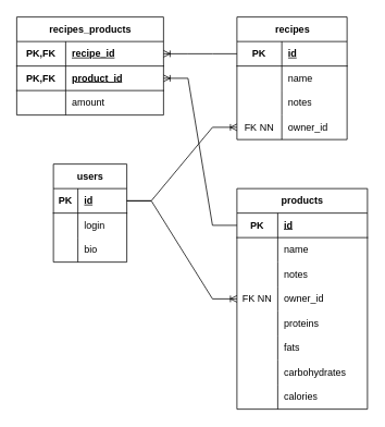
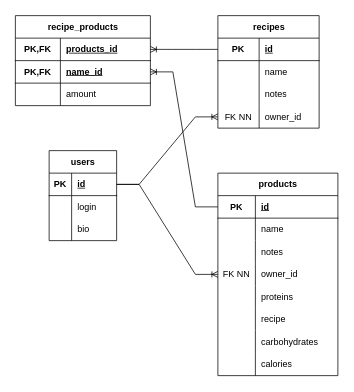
  <mxCell id="0" />
  <mxCell id="1" parent="0" />
  <mxCell id="2" value="products" style="shape=table;startSize=30;container=1;collapsible=1;childLayout=tableLayout;fixedRows=1;rowLines=0;fontStyle=1;align=center;resizeLast=1;html=1;" parent="1" vertex="1"><mxGeometry x="290" y="230" width="160" height="270" as="geometry" /></mxCell>
  <mxCell id="3" value="" style="shape=tableRow;horizontal=0;startSize=0;swimlaneHead=0;swimlaneBody=0;fillColor=none;collapsible=0;dropTarget=0;points=[[0,0.5],[1,0.5]];portConstraint=eastwest;top=0;left=0;right=0;bottom=1;" parent="2" vertex="1"><mxGeometry y="30" width="160" height="30" as="geometry" /></mxCell>
  <mxCell id="4" value="PK" style="shape=partialRectangle;connectable=0;fillColor=none;top=0;left=0;bottom=0;right=0;fontStyle=1;overflow=hidden;whiteSpace=wrap;html=1;" parent="3" vertex="1"><mxGeometry width="50" height="30" as="geometry"><mxRectangle width="50" height="30" as="alternateBounds" /></mxGeometry></mxCell>
  <mxCell id="5" value="id" style="shape=partialRectangle;connectable=0;fillColor=none;top=0;left=0;bottom=0;right=0;align=left;spacingLeft=6;fontStyle=5;overflow=hidden;whiteSpace=wrap;html=1;" parent="3" vertex="1"><mxGeometry x="50" width="110" height="30" as="geometry"><mxRectangle width="110" height="30" as="alternateBounds" /></mxGeometry></mxCell>
  <mxCell id="6" value="" style="shape=tableRow;horizontal=0;startSize=0;swimlaneHead=0;swimlaneBody=0;fillColor=none;collapsible=0;dropTarget=0;points=[[0,0.5],[1,0.5]];portConstraint=eastwest;top=0;left=0;right=0;bottom=0;" parent="2" vertex="1"><mxGeometry y="60" width="160" height="30" as="geometry" /></mxCell>
  <mxCell id="7" value="" style="shape=partialRectangle;connectable=0;fillColor=none;top=0;left=0;bottom=0;right=0;editable=1;overflow=hidden;whiteSpace=wrap;html=1;" parent="6" vertex="1"><mxGeometry width="50" height="30" as="geometry"><mxRectangle width="50" height="30" as="alternateBounds" /></mxGeometry></mxCell>
  <mxCell id="8" value="name" style="shape=partialRectangle;connectable=0;fillColor=none;top=0;left=0;bottom=0;right=0;align=left;spacingLeft=6;overflow=hidden;whiteSpace=wrap;html=1;" parent="6" vertex="1"><mxGeometry x="50" width="110" height="30" as="geometry"><mxRectangle width="110" height="30" as="alternateBounds" /></mxGeometry></mxCell>
  <mxCell id="9" value="" style="shape=tableRow;horizontal=0;startSize=0;swimlaneHead=0;swimlaneBody=0;fillColor=none;collapsible=0;dropTarget=0;points=[[0,0.5],[1,0.5]];portConstraint=eastwest;top=0;left=0;right=0;bottom=0;" parent="2" vertex="1"><mxGeometry y="90" width="160" height="30" as="geometry" /></mxCell>
  <mxCell id="10" value="" style="shape=partialRectangle;connectable=0;fillColor=none;top=0;left=0;bottom=0;right=0;editable=1;overflow=hidden;whiteSpace=wrap;html=1;" parent="9" vertex="1"><mxGeometry width="50" height="30" as="geometry"><mxRectangle width="50" height="30" as="alternateBounds" /></mxGeometry></mxCell>
  <mxCell id="11" value="notes" style="shape=partialRectangle;connectable=0;fillColor=none;top=0;left=0;bottom=0;right=0;align=left;spacingLeft=6;overflow=hidden;whiteSpace=wrap;html=1;" parent="9" vertex="1"><mxGeometry x="50" width="110" height="30" as="geometry"><mxRectangle width="110" height="30" as="alternateBounds" /></mxGeometry></mxCell>
  <mxCell id="12" value="" style="shape=tableRow;horizontal=0;startSize=0;swimlaneHead=0;swimlaneBody=0;fillColor=none;collapsible=0;dropTarget=0;points=[[0,0.5],[1,0.5]];portConstraint=eastwest;top=0;left=0;right=0;bottom=0;" parent="2" vertex="1"><mxGeometry y="120" width="160" height="30" as="geometry" /></mxCell>
  <mxCell id="13" value="FK NN" style="shape=partialRectangle;connectable=0;fillColor=none;top=0;left=0;bottom=0;right=0;editable=1;overflow=hidden;whiteSpace=wrap;html=1;" parent="12" vertex="1"><mxGeometry width="50" height="30" as="geometry"><mxRectangle width="50" height="30" as="alternateBounds" /></mxGeometry></mxCell>
  <mxCell id="14" value="owner_id" style="shape=partialRectangle;connectable=0;fillColor=none;top=0;left=0;bottom=0;right=0;align=left;spacingLeft=6;overflow=hidden;whiteSpace=wrap;html=1;" parent="12" vertex="1"><mxGeometry x="50" width="110" height="30" as="geometry"><mxRectangle width="110" height="30" as="alternateBounds" /></mxGeometry></mxCell>
  <mxCell id="15" value="" style="shape=tableRow;horizontal=0;startSize=0;swimlaneHead=0;swimlaneBody=0;fillColor=none;collapsible=0;dropTarget=0;points=[[0,0.5],[1,0.5]];portConstraint=eastwest;top=0;left=0;right=0;bottom=0;" parent="2" vertex="1"><mxGeometry y="150" width="160" height="30" as="geometry" /></mxCell>
  <mxCell id="16" value="" style="shape=partialRectangle;connectable=0;fillColor=none;top=0;left=0;bottom=0;right=0;editable=1;overflow=hidden;whiteSpace=wrap;html=1;" parent="15" vertex="1"><mxGeometry width="50" height="30" as="geometry"><mxRectangle width="50" height="30" as="alternateBounds" /></mxGeometry></mxCell>
  <mxCell id="17" value="proteins" style="shape=partialRectangle;connectable=0;fillColor=none;top=0;left=0;bottom=0;right=0;align=left;spacingLeft=6;overflow=hidden;whiteSpace=wrap;html=1;" parent="15" vertex="1"><mxGeometry x="50" width="110" height="30" as="geometry"><mxRectangle width="110" height="30" as="alternateBounds" /></mxGeometry></mxCell>
  <mxCell id="18" value="" style="shape=tableRow;horizontal=0;startSize=0;swimlaneHead=0;swimlaneBody=0;fillColor=none;collapsible=0;dropTarget=0;points=[[0,0.5],[1,0.5]];portConstraint=eastwest;top=0;left=0;right=0;bottom=0;" parent="2" vertex="1"><mxGeometry y="180" width="160" height="30" as="geometry" /></mxCell>
  <mxCell id="19" value="" style="shape=partialRectangle;connectable=0;fillColor=none;top=0;left=0;bottom=0;right=0;editable=1;overflow=hidden;whiteSpace=wrap;html=1;" parent="18" vertex="1"><mxGeometry width="50" height="30" as="geometry"><mxRectangle width="50" height="30" as="alternateBounds" /></mxGeometry></mxCell>
- <mxCell id="20" value="fats" style="shape=partialRectangle;connectable=0;fillColor=none;top=0;left=0;bottom=0;right=0;align=left;spacingLeft=6;overflow=hidden;whiteSpace=wrap;html=1;" parent="18" vertex="1"><mxGeometry x="50" width="110" height="30" as="geometry"><mxRectangle width="110" height="30" as="alternateBounds" /></mxGeometry></mxCell>
+ <mxCell id="20" value="recipe" style="shape=partialRectangle;connectable=0;fillColor=none;top=0;left=0;bottom=0;right=0;align=left;spacingLeft=6;overflow=hidden;whiteSpace=wrap;html=1;" parent="18" vertex="1"><mxGeometry x="50" width="110" height="30" as="geometry"><mxRectangle width="110" height="30" as="alternateBounds" /></mxGeometry></mxCell>
  <mxCell id="21" value="" style="shape=tableRow;horizontal=0;startSize=0;swimlaneHead=0;swimlaneBody=0;fillColor=none;collapsible=0;dropTarget=0;points=[[0,0.5],[1,0.5]];portConstraint=eastwest;top=0;left=0;right=0;bottom=0;" parent="2" vertex="1"><mxGeometry y="210" width="160" height="30" as="geometry" /></mxCell>
  <mxCell id="22" value="" style="shape=partialRectangle;connectable=0;fillColor=none;top=0;left=0;bottom=0;right=0;editable=1;overflow=hidden;whiteSpace=wrap;html=1;" parent="21" vertex="1"><mxGeometry width="50" height="30" as="geometry"><mxRectangle width="50" height="30" as="alternateBounds" /></mxGeometry></mxCell>
  <mxCell id="23" value="carbohydrates" style="shape=partialRectangle;connectable=0;fillColor=none;top=0;left=0;bottom=0;right=0;align=left;spacingLeft=6;overflow=hidden;whiteSpace=wrap;html=1;" parent="21" vertex="1"><mxGeometry x="50" width="110" height="30" as="geometry"><mxRectangle width="110" height="30" as="alternateBounds" /></mxGeometry></mxCell>
  <mxCell id="24" value="" style="shape=tableRow;horizontal=0;startSize=0;swimlaneHead=0;swimlaneBody=0;fillColor=none;collapsible=0;dropTarget=0;points=[[0,0.5],[1,0.5]];portConstraint=eastwest;top=0;left=0;right=0;bottom=0;" parent="2" vertex="1"><mxGeometry y="240" width="160" height="30" as="geometry" /></mxCell>
  <mxCell id="25" value="" style="shape=partialRectangle;connectable=0;fillColor=none;top=0;left=0;bottom=0;right=0;editable=1;overflow=hidden;whiteSpace=wrap;html=1;" parent="24" vertex="1"><mxGeometry width="50" height="30" as="geometry"><mxRectangle width="50" height="30" as="alternateBounds" /></mxGeometry></mxCell>
  <mxCell id="26" value="calories" style="shape=partialRectangle;connectable=0;fillColor=none;top=0;left=0;bottom=0;right=0;align=left;spacingLeft=6;overflow=hidden;whiteSpace=wrap;html=1;" parent="24" vertex="1"><mxGeometry x="50" width="110" height="30" as="geometry"><mxRectangle width="110" height="30" as="alternateBounds" /></mxGeometry></mxCell>
  <mxCell id="27" value="users" style="shape=table;startSize=30;container=1;collapsible=1;childLayout=tableLayout;fixedRows=1;rowLines=0;fontStyle=1;align=center;resizeLast=1;html=1;" parent="1" vertex="1"><mxGeometry x="65" y="200" width="90" height="120" as="geometry" /></mxCell>
  <mxCell id="28" value="" style="shape=tableRow;horizontal=0;startSize=0;swimlaneHead=0;swimlaneBody=0;fillColor=none;collapsible=0;dropTarget=0;points=[[0,0.5],[1,0.5]];portConstraint=eastwest;top=0;left=0;right=0;bottom=1;" parent="27" vertex="1"><mxGeometry y="30" width="90" height="30" as="geometry" /></mxCell>
  <mxCell id="29" value="PK" style="shape=partialRectangle;connectable=0;fillColor=none;top=0;left=0;bottom=0;right=0;fontStyle=1;overflow=hidden;whiteSpace=wrap;html=1;" parent="28" vertex="1"><mxGeometry width="30" height="30" as="geometry"><mxRectangle width="30" height="30" as="alternateBounds" /></mxGeometry></mxCell>
  <mxCell id="30" value="id" style="shape=partialRectangle;connectable=0;fillColor=none;top=0;left=0;bottom=0;right=0;align=left;spacingLeft=6;fontStyle=5;overflow=hidden;whiteSpace=wrap;html=1;" parent="28" vertex="1"><mxGeometry x="30" width="60" height="30" as="geometry"><mxRectangle width="60" height="30" as="alternateBounds" /></mxGeometry></mxCell>
  <mxCell id="31" value="" style="shape=tableRow;horizontal=0;startSize=0;swimlaneHead=0;swimlaneBody=0;fillColor=none;collapsible=0;dropTarget=0;points=[[0,0.5],[1,0.5]];portConstraint=eastwest;top=0;left=0;right=0;bottom=0;" parent="27" vertex="1"><mxGeometry y="60" width="90" height="30" as="geometry" /></mxCell>
  <mxCell id="32" value="" style="shape=partialRectangle;connectable=0;fillColor=none;top=0;left=0;bottom=0;right=0;editable=1;overflow=hidden;whiteSpace=wrap;html=1;" parent="31" vertex="1"><mxGeometry width="30" height="30" as="geometry"><mxRectangle width="30" height="30" as="alternateBounds" /></mxGeometry></mxCell>
  <mxCell id="33" value="login" style="shape=partialRectangle;connectable=0;fillColor=none;top=0;left=0;bottom=0;right=0;align=left;spacingLeft=6;overflow=hidden;whiteSpace=wrap;html=1;" parent="31" vertex="1"><mxGeometry x="30" width="60" height="30" as="geometry"><mxRectangle width="60" height="30" as="alternateBounds" /></mxGeometry></mxCell>
  <mxCell id="34" value="" style="shape=tableRow;horizontal=0;startSize=0;swimlaneHead=0;swimlaneBody=0;fillColor=none;collapsible=0;dropTarget=0;points=[[0,0.5],[1,0.5]];portConstraint=eastwest;top=0;left=0;right=0;bottom=0;" parent="27" vertex="1"><mxGeometry y="90" width="90" height="30" as="geometry" /></mxCell>
  <mxCell id="35" value="" style="shape=partialRectangle;connectable=0;fillColor=none;top=0;left=0;bottom=0;right=0;editable=1;overflow=hidden;whiteSpace=wrap;html=1;" parent="34" vertex="1"><mxGeometry width="30" height="30" as="geometry"><mxRectangle width="30" height="30" as="alternateBounds" /></mxGeometry></mxCell>
  <mxCell id="36" value="bio" style="shape=partialRectangle;connectable=0;fillColor=none;top=0;left=0;bottom=0;right=0;align=left;spacingLeft=6;overflow=hidden;whiteSpace=wrap;html=1;" parent="34" vertex="1"><mxGeometry x="30" width="60" height="30" as="geometry"><mxRectangle width="60" height="30" as="alternateBounds" /></mxGeometry></mxCell>
  <mxCell id="37" value="" style="edgeStyle=entityRelationEdgeStyle;fontSize=12;html=1;endArrow=ERoneToMany;rounded=0;" parent="1" source="28" target="12" edge="1"><mxGeometry width="100" height="100" relative="1" as="geometry"><mxPoint x="300" y="620" as="sourcePoint" /><mxPoint x="400" y="520" as="targetPoint" /></mxGeometry></mxCell>
  <mxCell id="38" value="recipes" style="shape=table;startSize=30;container=1;collapsible=1;childLayout=tableLayout;fixedRows=1;rowLines=0;fontStyle=1;align=center;resizeLast=1;html=1;" parent="1" vertex="1"><mxGeometry x="290" y="20" width="135" height="150" as="geometry" /></mxCell>
  <mxCell id="39" value="" style="shape=tableRow;horizontal=0;startSize=0;swimlaneHead=0;swimlaneBody=0;fillColor=none;collapsible=0;dropTarget=0;points=[[0,0.5],[1,0.5]];portConstraint=eastwest;top=0;left=0;right=0;bottom=1;" parent="38" vertex="1"><mxGeometry y="30" width="135" height="30" as="geometry" /></mxCell>
  <mxCell id="40" value="PK" style="shape=partialRectangle;connectable=0;fillColor=none;top=0;left=0;bottom=0;right=0;fontStyle=1;overflow=hidden;whiteSpace=wrap;html=1;" parent="39" vertex="1"><mxGeometry width="55" height="30" as="geometry"><mxRectangle width="55" height="30" as="alternateBounds" /></mxGeometry></mxCell>
  <mxCell id="41" value="id" style="shape=partialRectangle;connectable=0;fillColor=none;top=0;left=0;bottom=0;right=0;align=left;spacingLeft=6;fontStyle=5;overflow=hidden;whiteSpace=wrap;html=1;" parent="39" vertex="1"><mxGeometry x="55" width="80" height="30" as="geometry"><mxRectangle width="80" height="30" as="alternateBounds" /></mxGeometry></mxCell>
  <mxCell id="42" value="" style="shape=tableRow;horizontal=0;startSize=0;swimlaneHead=0;swimlaneBody=0;fillColor=none;collapsible=0;dropTarget=0;points=[[0,0.5],[1,0.5]];portConstraint=eastwest;top=0;left=0;right=0;bottom=0;" parent="38" vertex="1"><mxGeometry y="60" width="135" height="30" as="geometry" /></mxCell>
  <mxCell id="43" value="" style="shape=partialRectangle;connectable=0;fillColor=none;top=0;left=0;bottom=0;right=0;editable=1;overflow=hidden;whiteSpace=wrap;html=1;" parent="42" vertex="1"><mxGeometry width="55" height="30" as="geometry"><mxRectangle width="55" height="30" as="alternateBounds" /></mxGeometry></mxCell>
  <mxCell id="44" value="name" style="shape=partialRectangle;connectable=0;fillColor=none;top=0;left=0;bottom=0;right=0;align=left;spacingLeft=6;overflow=hidden;whiteSpace=wrap;html=1;" parent="42" vertex="1"><mxGeometry x="55" width="80" height="30" as="geometry"><mxRectangle width="80" height="30" as="alternateBounds" /></mxGeometry></mxCell>
  <mxCell id="45" value="" style="shape=tableRow;horizontal=0;startSize=0;swimlaneHead=0;swimlaneBody=0;fillColor=none;collapsible=0;dropTarget=0;points=[[0,0.5],[1,0.5]];portConstraint=eastwest;top=0;left=0;right=0;bottom=0;" parent="38" vertex="1"><mxGeometry y="90" width="135" height="30" as="geometry" /></mxCell>
  <mxCell id="46" value="" style="shape=partialRectangle;connectable=0;fillColor=none;top=0;left=0;bottom=0;right=0;editable=1;overflow=hidden;whiteSpace=wrap;html=1;" parent="45" vertex="1"><mxGeometry width="55" height="30" as="geometry"><mxRectangle width="55" height="30" as="alternateBounds" /></mxGeometry></mxCell>
  <mxCell id="47" value="notes" style="shape=partialRectangle;connectable=0;fillColor=none;top=0;left=0;bottom=0;right=0;align=left;spacingLeft=6;overflow=hidden;whiteSpace=wrap;html=1;" parent="45" vertex="1"><mxGeometry x="55" width="80" height="30" as="geometry"><mxRectangle width="80" height="30" as="alternateBounds" /></mxGeometry></mxCell>
  <mxCell id="48" value="" style="shape=tableRow;horizontal=0;startSize=0;swimlaneHead=0;swimlaneBody=0;fillColor=none;collapsible=0;dropTarget=0;points=[[0,0.5],[1,0.5]];portConstraint=eastwest;top=0;left=0;right=0;bottom=0;" parent="38" vertex="1"><mxGeometry y="120" width="135" height="30" as="geometry" /></mxCell>
  <mxCell id="49" value="FK NN" style="shape=partialRectangle;connectable=0;fillColor=none;top=0;left=0;bottom=0;right=0;editable=1;overflow=hidden;whiteSpace=wrap;html=1;" parent="48" vertex="1"><mxGeometry width="55" height="30" as="geometry"><mxRectangle width="55" height="30" as="alternateBounds" /></mxGeometry></mxCell>
  <mxCell id="50" value="owner_id" style="shape=partialRectangle;connectable=0;fillColor=none;top=0;left=0;bottom=0;right=0;align=left;spacingLeft=6;overflow=hidden;whiteSpace=wrap;html=1;" parent="48" vertex="1"><mxGeometry x="55" width="80" height="30" as="geometry"><mxRectangle width="80" height="30" as="alternateBounds" /></mxGeometry></mxCell>
- <mxCell id="51" value="recipes_products" style="shape=table;startSize=30;container=1;collapsible=1;childLayout=tableLayout;fixedRows=1;rowLines=0;fontStyle=1;align=center;resizeLast=1;html=1;" parent="1" vertex="1"><mxGeometry x="20" y="20" width="180" height="120" as="geometry" /></mxCell>
+ <mxCell id="51" value="recipe_products" style="shape=table;startSize=30;container=1;collapsible=1;childLayout=tableLayout;fixedRows=1;rowLines=0;fontStyle=1;align=center;resizeLast=1;html=1;" parent="1" vertex="1"><mxGeometry x="20" y="20" width="180" height="120" as="geometry" /></mxCell>
  <mxCell id="52" value="" style="shape=tableRow;horizontal=0;startSize=0;swimlaneHead=0;swimlaneBody=0;fillColor=none;collapsible=0;dropTarget=0;points=[[0,0.5],[1,0.5]];portConstraint=eastwest;top=0;left=0;right=0;bottom=1;" parent="51" vertex="1"><mxGeometry y="30" width="180" height="30" as="geometry" /></mxCell>
  <mxCell id="53" value="PK,FK" style="shape=partialRectangle;connectable=0;fillColor=none;top=0;left=0;bottom=0;right=0;fontStyle=1;overflow=hidden;whiteSpace=wrap;html=1;" parent="52" vertex="1"><mxGeometry width="60" height="30" as="geometry"><mxRectangle width="60" height="30" as="alternateBounds" /></mxGeometry></mxCell>
- <mxCell id="54" value="recipe_id" style="shape=partialRectangle;connectable=0;fillColor=none;top=0;left=0;bottom=0;right=0;align=left;spacingLeft=6;fontStyle=5;overflow=hidden;whiteSpace=wrap;html=1;" parent="52" vertex="1"><mxGeometry x="60" width="120" height="30" as="geometry"><mxRectangle width="120" height="30" as="alternateBounds" /></mxGeometry></mxCell>
+ <mxCell id="54" value="products_id" style="shape=partialRectangle;connectable=0;fillColor=none;top=0;left=0;bottom=0;right=0;align=left;spacingLeft=6;fontStyle=5;overflow=hidden;whiteSpace=wrap;html=1;" parent="52" vertex="1"><mxGeometry x="60" width="120" height="30" as="geometry"><mxRectangle width="120" height="30" as="alternateBounds" /></mxGeometry></mxCell>
  <mxCell id="55" value="" style="shape=tableRow;horizontal=0;startSize=0;swimlaneHead=0;swimlaneBody=0;fillColor=none;collapsible=0;dropTarget=0;points=[[0,0.5],[1,0.5]];portConstraint=eastwest;top=0;left=0;right=0;bottom=1;" parent="51" vertex="1"><mxGeometry y="60" width="180" height="30" as="geometry" /></mxCell>
  <mxCell id="56" value="PK,FK" style="shape=partialRectangle;connectable=0;fillColor=none;top=0;left=0;bottom=0;right=0;fontStyle=1;overflow=hidden;whiteSpace=wrap;html=1;" parent="55" vertex="1"><mxGeometry width="60" height="30" as="geometry"><mxRectangle width="60" height="30" as="alternateBounds" /></mxGeometry></mxCell>
- <mxCell id="57" value="product_id" style="shape=partialRectangle;connectable=0;fillColor=none;top=0;left=0;bottom=0;right=0;align=left;spacingLeft=6;fontStyle=5;overflow=hidden;whiteSpace=wrap;html=1;" parent="55" vertex="1"><mxGeometry x="60" width="120" height="30" as="geometry"><mxRectangle width="120" height="30" as="alternateBounds" /></mxGeometry></mxCell>
+ <mxCell id="57" value="name_id" style="shape=partialRectangle;connectable=0;fillColor=none;top=0;left=0;bottom=0;right=0;align=left;spacingLeft=6;fontStyle=5;overflow=hidden;whiteSpace=wrap;html=1;" parent="55" vertex="1"><mxGeometry x="60" width="120" height="30" as="geometry"><mxRectangle width="120" height="30" as="alternateBounds" /></mxGeometry></mxCell>
  <mxCell id="58" value="" style="shape=tableRow;horizontal=0;startSize=0;swimlaneHead=0;swimlaneBody=0;fillColor=none;collapsible=0;dropTarget=0;points=[[0,0.5],[1,0.5]];portConstraint=eastwest;top=0;left=0;right=0;bottom=0;" parent="51" vertex="1"><mxGeometry y="90" width="180" height="30" as="geometry" /></mxCell>
  <mxCell id="59" value="" style="shape=partialRectangle;connectable=0;fillColor=none;top=0;left=0;bottom=0;right=0;editable=1;overflow=hidden;whiteSpace=wrap;html=1;" parent="58" vertex="1"><mxGeometry width="60" height="30" as="geometry"><mxRectangle width="60" height="30" as="alternateBounds" /></mxGeometry></mxCell>
  <mxCell id="60" value="amount" style="shape=partialRectangle;connectable=0;fillColor=none;top=0;left=0;bottom=0;right=0;align=left;spacingLeft=6;overflow=hidden;whiteSpace=wrap;html=1;" parent="58" vertex="1"><mxGeometry x="60" width="120" height="30" as="geometry"><mxRectangle width="120" height="30" as="alternateBounds" /></mxGeometry></mxCell>
  <mxCell id="61" value="" style="edgeStyle=entityRelationEdgeStyle;fontSize=12;html=1;endArrow=ERoneToMany;rounded=0;" parent="1" source="3" target="55" edge="1"><mxGeometry width="100" height="100" relative="1" as="geometry"><mxPoint x="220" y="415" as="sourcePoint" /><mxPoint x="300" y="375" as="targetPoint" /></mxGeometry></mxCell>
  <mxCell id="62" value="" style="edgeStyle=entityRelationEdgeStyle;fontSize=12;html=1;endArrow=ERoneToMany;rounded=0;" parent="1" source="39" target="52" edge="1"><mxGeometry width="100" height="100" relative="1" as="geometry"><mxPoint x="300" y="285" as="sourcePoint" /><mxPoint x="190" y="235" as="targetPoint" /></mxGeometry></mxCell>
  <mxCell id="63" value="" style="edgeStyle=entityRelationEdgeStyle;fontSize=12;html=1;endArrow=ERoneToMany;rounded=0;" parent="1" source="28" target="48" edge="1"><mxGeometry width="100" height="100" relative="1" as="geometry"><mxPoint x="220" y="415" as="sourcePoint" /><mxPoint x="300" y="375" as="targetPoint" /></mxGeometry></mxCell>
